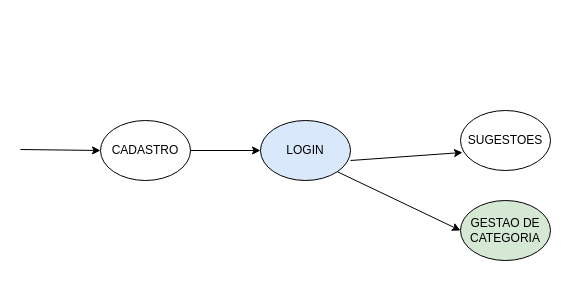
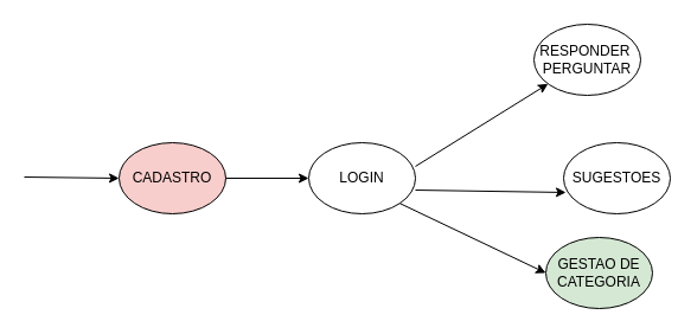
  <mxCell id="0" />
  <mxCell id="1" parent="0" />
- <mxCell id="2" value="CADASTRO&lt;br&gt;" style="ellipse;whiteSpace=wrap;html=1;" parent="1" vertex="1"><mxGeometry x="100" y="120" width="90" height="60" as="geometry" /></mxCell>
- <mxCell id="3" value="LOGIN&lt;br&gt;" style="ellipse;whiteSpace=wrap;html=1;fillColor=#dae8fc;" parent="1" vertex="1"><mxGeometry x="260" y="120" width="90" height="60" as="geometry" /></mxCell>
- <mxCell id="5" value="SUGESTOES&lt;br&gt;" style="ellipse;whiteSpace=wrap;html=1;" parent="1" vertex="1"><mxGeometry x="460" y="110" width="90" height="60" as="geometry" /></mxCell>
+ <mxCell id="2" value="CADASTRO&lt;br&gt;" style="ellipse;whiteSpace=wrap;html=1;fillColor=#f8cecc;" parent="1" vertex="1"><mxGeometry x="100" y="120" width="90" height="60" as="geometry" /></mxCell>
+ <mxCell id="3" value="LOGIN&lt;br&gt;" style="ellipse;whiteSpace=wrap;html=1;" parent="1" vertex="1"><mxGeometry x="260" y="120" width="90" height="60" as="geometry" /></mxCell>
+ <mxCell id="4" value="RESPONDER&amp;nbsp;&lt;br&gt;PERGUNTAR" style="ellipse;whiteSpace=wrap;html=1;" parent="1" vertex="1"><mxGeometry x="450" y="20" width="90" height="60" as="geometry" /></mxCell>
+ <mxCell id="5" value="SUGESTOES&lt;br&gt;" style="ellipse;whiteSpace=wrap;html=1;" parent="1" vertex="1"><mxGeometry x="475" y="120" width="90" height="60" as="geometry" /></mxCell>
  <mxCell id="6" value="" style="endArrow=classic;html=1;rounded=0;entryX=0;entryY=0.5;entryDx=0;entryDy=0;" parent="1" target="2" edge="1"><mxGeometry width="50" height="50" relative="1" as="geometry"><mxPoint x="20" y="149" as="sourcePoint" /><mxPoint x="80" y="150" as="targetPoint" /></mxGeometry></mxCell>
  <mxCell id="7" value="" style="endArrow=classic;html=1;rounded=0;entryX=0;entryY=0.5;entryDx=0;entryDy=0;" parent="1" target="3" edge="1"><mxGeometry width="50" height="50" relative="1" as="geometry"><mxPoint x="190" y="150" as="sourcePoint" /><mxPoint x="250" y="150" as="targetPoint" /></mxGeometry></mxCell>
  <mxCell id="8" value="GESTAO DE CATEGORIA&lt;br&gt;" style="ellipse;whiteSpace=wrap;html=1;fillColor=#d5e8d4;" parent="1" vertex="1"><mxGeometry x="460" y="200" width="90" height="60" as="geometry" /></mxCell>
+ <mxCell id="9" value="" style="endArrow=classic;html=1;rounded=0;exitX=1;exitY=0.333;exitDx=0;exitDy=0;exitPerimeter=0;" parent="1" source="3" target="4" edge="1"><mxGeometry width="50" height="50" relative="1" as="geometry"><mxPoint x="350" y="130" as="sourcePoint" /><mxPoint x="420" y="130" as="targetPoint" /></mxGeometry></mxCell>
  <mxCell id="10" value="" style="endArrow=classic;html=1;rounded=0;entryX=0.022;entryY=0.7;entryDx=0;entryDy=0;entryPerimeter=0;" parent="1" target="5" edge="1"><mxGeometry width="50" height="50" relative="1" as="geometry"><mxPoint x="350" y="160" as="sourcePoint" /><mxPoint x="450" y="160" as="targetPoint" /></mxGeometry></mxCell>
  <mxCell id="11" value="" style="endArrow=classic;html=1;rounded=0;exitX=1;exitY=1;exitDx=0;exitDy=0;" parent="1" source="3" edge="1"><mxGeometry width="50" height="50" relative="1" as="geometry"><mxPoint x="340" y="180" as="sourcePoint" /><mxPoint x="460" y="230" as="targetPoint" /></mxGeometry></mxCell>
